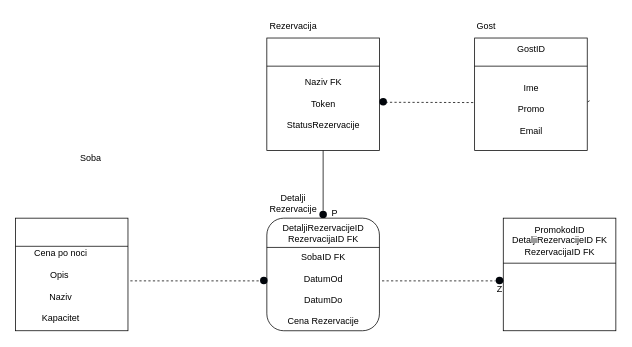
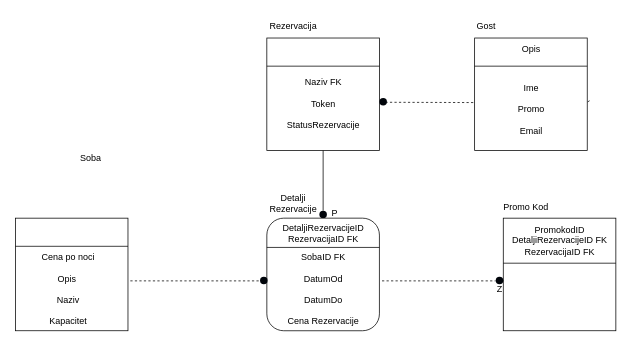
  <mxCell id="0" />
  <mxCell id="1" parent="0" />
  <mxCell id="2" value="" style="whiteSpace=wrap;html=1;aspect=fixed;" vertex="1" parent="1"><mxGeometry x="631.85" y="50" width="150" height="150" as="geometry" /></mxCell>
  <mxCell id="3" value="" style="endArrow=none;html=1;rounded=0;exitX=0;exitY=0.25;exitDx=0;exitDy=0;entryX=1;entryY=0.25;entryDx=0;entryDy=0;" edge="1" parent="1" source="2" target="2"><mxGeometry width="50" height="50" relative="1" as="geometry"><mxPoint x="981.85" y="310" as="sourcePoint" /><mxPoint x="1031.85" y="260" as="targetPoint" /></mxGeometry></mxCell>
- <mxCell id="4" value="GostID" style="text;html=1;align=center;verticalAlign=middle;resizable=0;points=[];autosize=1;strokeColor=none;fillColor=none;" vertex="1" parent="1"><mxGeometry x="676.85" y="50" width="60" height="30" as="geometry" /></mxCell>
+ <mxCell id="4" value="Opis" style="text;html=1;align=center;verticalAlign=middle;resizable=0;points=[];autosize=1;strokeColor=none;fillColor=none;" vertex="1" parent="1"><mxGeometry x="676.85" y="50" width="60" height="30" as="geometry" /></mxCell>
  <mxCell id="5" value="Ime&lt;br&gt;&lt;br&gt;Promo&lt;br&gt;&lt;br&gt;Email" style="text;html=1;align=center;verticalAlign=middle;resizable=0;points=[];autosize=1;strokeColor=none;fillColor=none;" vertex="1" parent="1"><mxGeometry x="671.85" y="100" width="70" height="90" as="geometry" /></mxCell>
  <mxCell id="6" value="" style="whiteSpace=wrap;html=1;aspect=fixed;" vertex="1" parent="1"><mxGeometry x="355" y="50" width="150" height="150" as="geometry" /></mxCell>
  <mxCell id="7" value="" style="endArrow=none;html=1;rounded=0;exitX=0;exitY=0.25;exitDx=0;exitDy=0;entryX=1;entryY=0.25;entryDx=0;entryDy=0;" edge="1" parent="1" source="6" target="6"><mxGeometry width="50" height="50" relative="1" as="geometry"><mxPoint x="705" y="310" as="sourcePoint" /><mxPoint x="755" y="260" as="targetPoint" /></mxGeometry></mxCell>
  <mxCell id="8" value="Naziv FK&lt;br&gt;&lt;br&gt;Token&lt;br&gt;&lt;br&gt;StatusRezervacije&lt;br&gt;&lt;br&gt;" style="text;html=1;align=center;verticalAlign=middle;resizable=0;points=[];autosize=1;strokeColor=none;fillColor=none;" vertex="1" parent="1"><mxGeometry x="370" y="95" width="120" height="100" as="geometry" /></mxCell>
  <mxCell id="9" value="Gost" style="text;html=1;align=center;verticalAlign=middle;resizable=0;points=[];autosize=1;strokeColor=none;fillColor=none;" vertex="1" parent="1"><mxGeometry x="621.85" y="20" width="50" height="30" as="geometry" /></mxCell>
  <mxCell id="10" value="Rezervacija" style="text;html=1;align=center;verticalAlign=middle;resizable=0;points=[];autosize=1;strokeColor=none;fillColor=none;" vertex="1" parent="1"><mxGeometry x="345" y="20" width="90" height="30" as="geometry" /></mxCell>
  <mxCell id="11" value="" style="endArrow=none;dashed=1;html=1;rounded=0;entryX=-0.016;entryY=0.557;entryDx=0;entryDy=0;entryPerimeter=0;exitX=1.021;exitY=0.557;exitDx=0;exitDy=0;exitPerimeter=0;" edge="1" parent="1" source="2"><mxGeometry width="50" height="50" relative="1" as="geometry"><mxPoint x="784.85" y="134" as="sourcePoint" /><mxPoint x="781.69" y="135.57" as="targetPoint" /></mxGeometry></mxCell>
  <mxCell id="12" value="" style="endArrow=none;html=1;rounded=0;entryX=0.5;entryY=1;entryDx=0;entryDy=0;" edge="1" parent="1" source="14" target="6"><mxGeometry width="50" height="50" relative="1" as="geometry"><mxPoint x="430" y="290" as="sourcePoint" /><mxPoint x="285" y="260" as="targetPoint" /></mxGeometry></mxCell>
  <mxCell id="13" value="" style="endArrow=none;html=1;rounded=0;entryX=0.5;entryY=1;entryDx=0;entryDy=0;" edge="1" parent="1" target="14"><mxGeometry width="50" height="50" relative="1" as="geometry"><mxPoint x="430" y="290" as="sourcePoint" /><mxPoint x="430" y="200" as="targetPoint" /></mxGeometry></mxCell>
  <mxCell id="14" value="" style="shape=ellipse;fillColor=#00040A;strokeColor=none;html=1;sketch=0;" vertex="1" parent="1"><mxGeometry x="425" y="280" width="10" height="10" as="geometry" /></mxCell>
  <mxCell id="15" value="Detalji &lt;br&gt;Rezervacije" style="text;html=1;align=center;verticalAlign=middle;resizable=0;points=[];autosize=1;strokeColor=none;fillColor=none;" vertex="1" parent="1"><mxGeometry x="345" y="250" width="90" height="40" as="geometry" /></mxCell>
  <mxCell id="16" value="" style="rounded=1;whiteSpace=wrap;html=1;" vertex="1" parent="1"><mxGeometry x="355" y="290" width="150" height="150" as="geometry" /></mxCell>
  <mxCell id="17" value="SobaID FK&lt;br&gt;&lt;br&gt;DatumOd&lt;br&gt;&lt;br&gt;DatumDo&lt;br&gt;&lt;br&gt;Cena Rezervacije" style="text;html=1;align=center;verticalAlign=middle;resizable=0;points=[];autosize=1;strokeColor=none;fillColor=none;" vertex="1" parent="1"><mxGeometry x="370" y="330" width="120" height="110" as="geometry" /></mxCell>
  <mxCell id="18" value="DetaljiRezervacijeID&lt;br&gt;RezervacijaID FK&lt;br&gt;" style="text;html=1;align=center;verticalAlign=middle;resizable=0;points=[];autosize=1;strokeColor=none;fillColor=none;" vertex="1" parent="1"><mxGeometry x="365" y="290" width="130" height="40" as="geometry" /></mxCell>
  <mxCell id="19" value="" style="endArrow=none;html=1;rounded=0;exitX=0;exitY=0.25;exitDx=0;exitDy=0;entryX=1;entryY=0.25;entryDx=0;entryDy=0;" edge="1" parent="1"><mxGeometry width="50" height="50" relative="1" as="geometry"><mxPoint x="355" y="329" as="sourcePoint" /><mxPoint x="505" y="329" as="targetPoint" /></mxGeometry></mxCell>
  <mxCell id="20" value="" style="whiteSpace=wrap;html=1;aspect=fixed;" vertex="1" parent="1"><mxGeometry x="20" y="290" width="150" height="150" as="geometry" /></mxCell>
  <mxCell id="21" value="" style="endArrow=none;html=1;rounded=0;exitX=0;exitY=0.25;exitDx=0;exitDy=0;entryX=1;entryY=0.25;entryDx=0;entryDy=0;" edge="1" parent="1" source="20" target="20"><mxGeometry width="50" height="50" relative="1" as="geometry"><mxPoint x="370" y="560" as="sourcePoint" /><mxPoint x="420" y="510" as="targetPoint" /></mxGeometry></mxCell>
- <mxCell id="22" value="Cena po noci&lt;br&gt;&lt;br&gt;Opis&amp;nbsp;&lt;br&gt;&lt;br&gt;Naziv&lt;br&gt;&lt;br&gt;Kapacitet" style="text;html=1;align=center;verticalAlign=middle;resizable=0;points=[];autosize=1;strokeColor=none;fillColor=none;" vertex="1" parent="1"><mxGeometry x="35" y="325" width="90" height="110" as="geometry" /></mxCell>
+ <mxCell id="22" value="Cena po noci&lt;br&gt;&lt;br&gt;Opis&amp;nbsp;&lt;br&gt;&lt;br&gt;Naziv&lt;br&gt;&lt;br&gt;Kapacitet" style="text;html=1;align=center;verticalAlign=middle;resizable=0;points=[];autosize=1;strokeColor=none;fillColor=none;" vertex="1" parent="1"><mxGeometry x="45" y="330" width="90" height="110" as="geometry" /></mxCell>
  <mxCell id="23" value="Soba" style="text;html=1;align=center;verticalAlign=middle;resizable=0;points=[];autosize=1;strokeColor=none;fillColor=none;" vertex="1" parent="1"><mxGeometry x="95" y="195" width="50" height="30" as="geometry" /></mxCell>
  <mxCell id="24" value="" style="endArrow=none;dashed=1;html=1;rounded=0;entryX=-0.016;entryY=0.557;entryDx=0;entryDy=0;entryPerimeter=0;exitX=1.021;exitY=0.557;exitDx=0;exitDy=0;exitPerimeter=0;" edge="1" parent="1" source="20" target="25"><mxGeometry width="50" height="50" relative="1" as="geometry"><mxPoint x="173" y="384" as="sourcePoint" /><mxPoint x="488" y="384" as="targetPoint" /></mxGeometry></mxCell>
  <mxCell id="25" value="" style="shape=ellipse;fillColor=#00040A;strokeColor=none;html=1;sketch=0;" vertex="1" parent="1"><mxGeometry x="346" y="368" width="10" height="10" as="geometry" /></mxCell>
  <mxCell id="26" value="" style="whiteSpace=wrap;html=1;aspect=fixed;" vertex="1" parent="1"><mxGeometry x="670" y="290" width="150" height="150" as="geometry" /></mxCell>
  <mxCell id="27" value="" style="endArrow=none;html=1;rounded=0;exitX=0;exitY=0.25;exitDx=0;exitDy=0;entryX=1;entryY=0.25;entryDx=0;entryDy=0;" edge="1" parent="1"><mxGeometry width="50" height="50" relative="1" as="geometry"><mxPoint x="670" y="350" as="sourcePoint" /><mxPoint x="820" y="350" as="targetPoint" /></mxGeometry></mxCell>
  <mxCell id="28" value="PromokodID&lt;br&gt;DetaljiRezervacijeID FK&lt;br&gt;RezervacijaID FK" style="text;html=1;align=center;verticalAlign=middle;resizable=0;points=[];autosize=1;strokeColor=none;fillColor=none;" vertex="1" parent="1"><mxGeometry x="670" y="290" width="150" height="60" as="geometry" /></mxCell>
+ <mxCell id="29" value="Promo Kod" style="text;html=1;align=center;verticalAlign=middle;resizable=0;points=[];autosize=1;strokeColor=none;fillColor=none;" vertex="1" parent="1"><mxGeometry x="660" y="260" width="80" height="30" as="geometry" /></mxCell>
  <mxCell id="30" value="" style="endArrow=none;dashed=1;html=1;rounded=0;entryX=-0.016;entryY=0.557;entryDx=0;entryDy=0;entryPerimeter=0;exitX=1.023;exitY=0.557;exitDx=0;exitDy=0;exitPerimeter=0;" edge="1" parent="1" source="32" target="26"><mxGeometry width="50" height="50" relative="1" as="geometry"><mxPoint x="532" y="364.5" as="sourcePoint" /><mxPoint x="705" y="364.5" as="targetPoint" /></mxGeometry></mxCell>
  <mxCell id="31" value="" style="endArrow=none;dashed=1;html=1;rounded=0;entryX=-0.016;entryY=0.557;entryDx=0;entryDy=0;entryPerimeter=0;exitX=1.023;exitY=0.557;exitDx=0;exitDy=0;exitPerimeter=0;" edge="1" parent="1" source="16" target="32"><mxGeometry width="50" height="50" relative="1" as="geometry"><mxPoint x="508" y="374" as="sourcePoint" /><mxPoint x="668" y="374" as="targetPoint" /></mxGeometry></mxCell>
  <mxCell id="32" value="" style="shape=ellipse;fillColor=#00040A;strokeColor=none;html=1;sketch=0;" vertex="1" parent="1"><mxGeometry x="660" y="368" width="10" height="10" as="geometry" /></mxCell>
  <mxCell id="33" value="" style="endArrow=none;dashed=1;html=1;rounded=0;entryX=-0.016;entryY=0.557;entryDx=0;entryDy=0;entryPerimeter=0;" edge="1" parent="1" target="34"><mxGeometry width="50" height="50" relative="1" as="geometry"><mxPoint x="630" y="136" as="sourcePoint" /><mxPoint x="353" y="134" as="targetPoint" /></mxGeometry></mxCell>
  <mxCell id="34" value="" style="shape=ellipse;fillColor=#00040A;strokeColor=none;html=1;sketch=0;" vertex="1" parent="1"><mxGeometry x="505" y="130" width="10" height="10" as="geometry" /></mxCell>
  <mxCell id="35" value="Z" style="text;html=1;align=center;verticalAlign=middle;resizable=0;points=[];autosize=1;strokeColor=none;fillColor=none;" vertex="1" parent="1"><mxGeometry x="650" y="370" width="30" height="30" as="geometry" /></mxCell>
  <mxCell id="36" value="P" style="text;html=1;align=center;verticalAlign=middle;resizable=0;points=[];autosize=1;strokeColor=none;fillColor=none;" vertex="1" parent="1"><mxGeometry x="430" y="268" width="30" height="30" as="geometry" /></mxCell>
